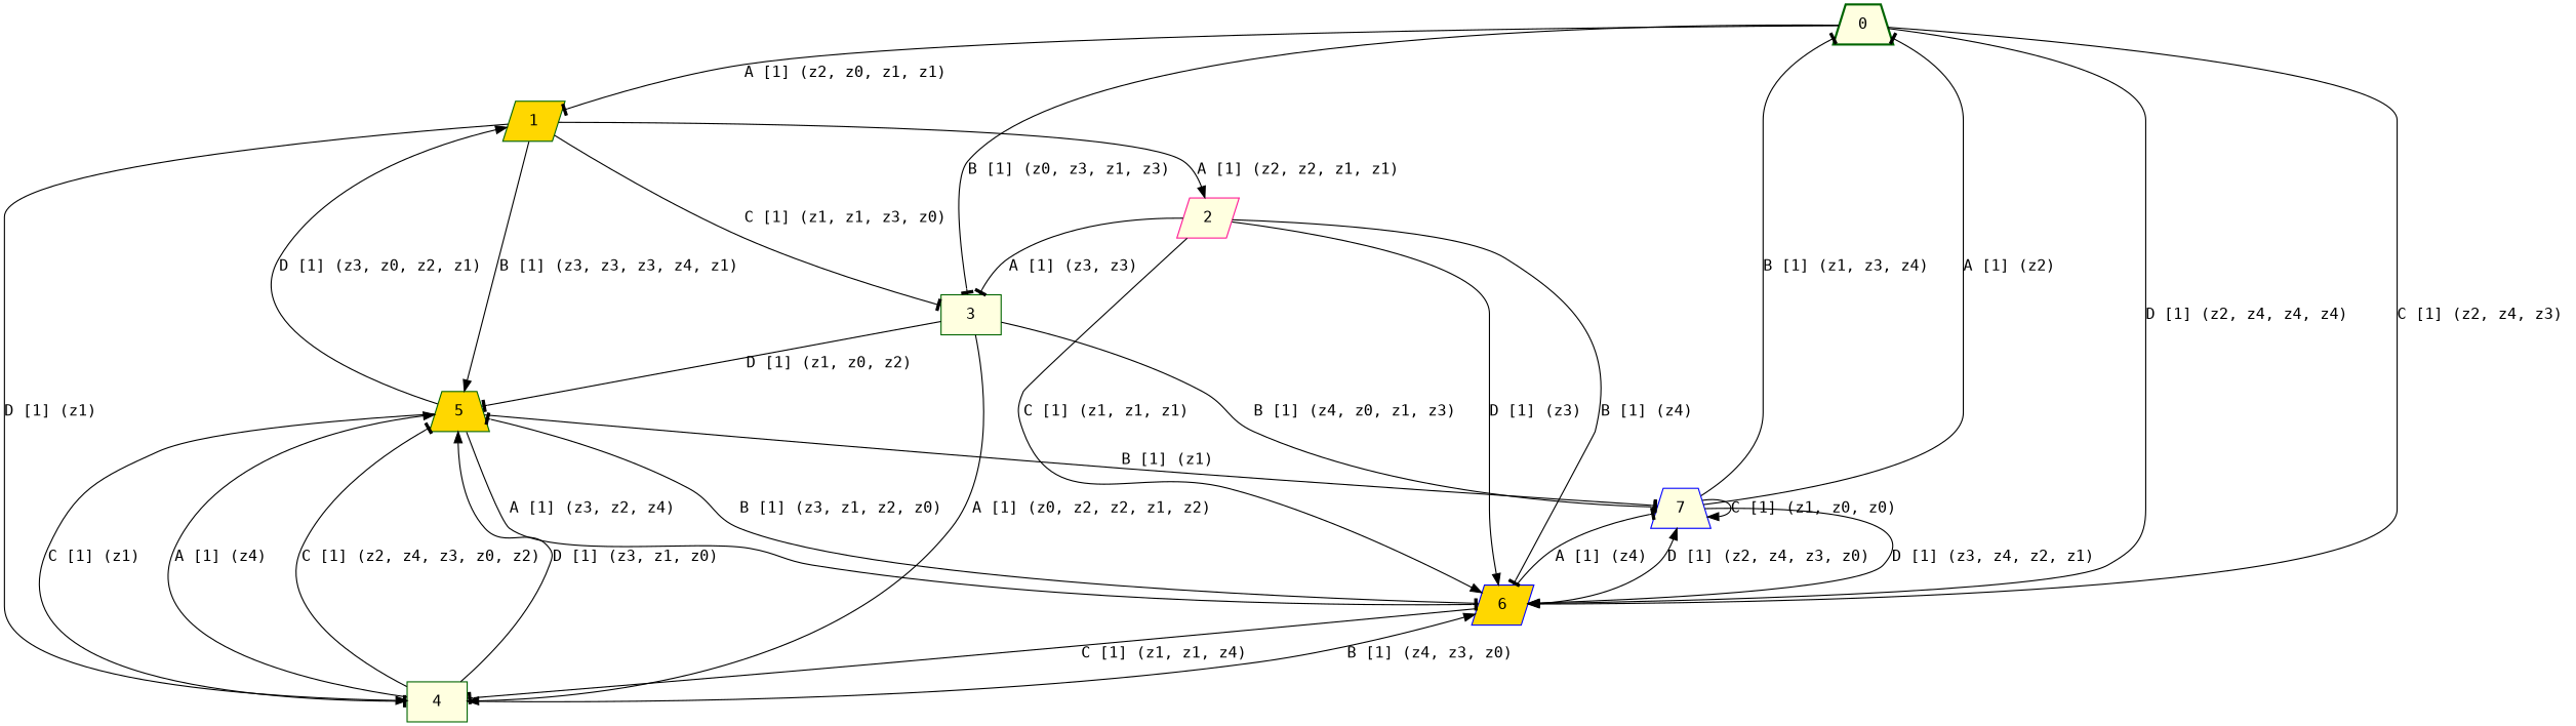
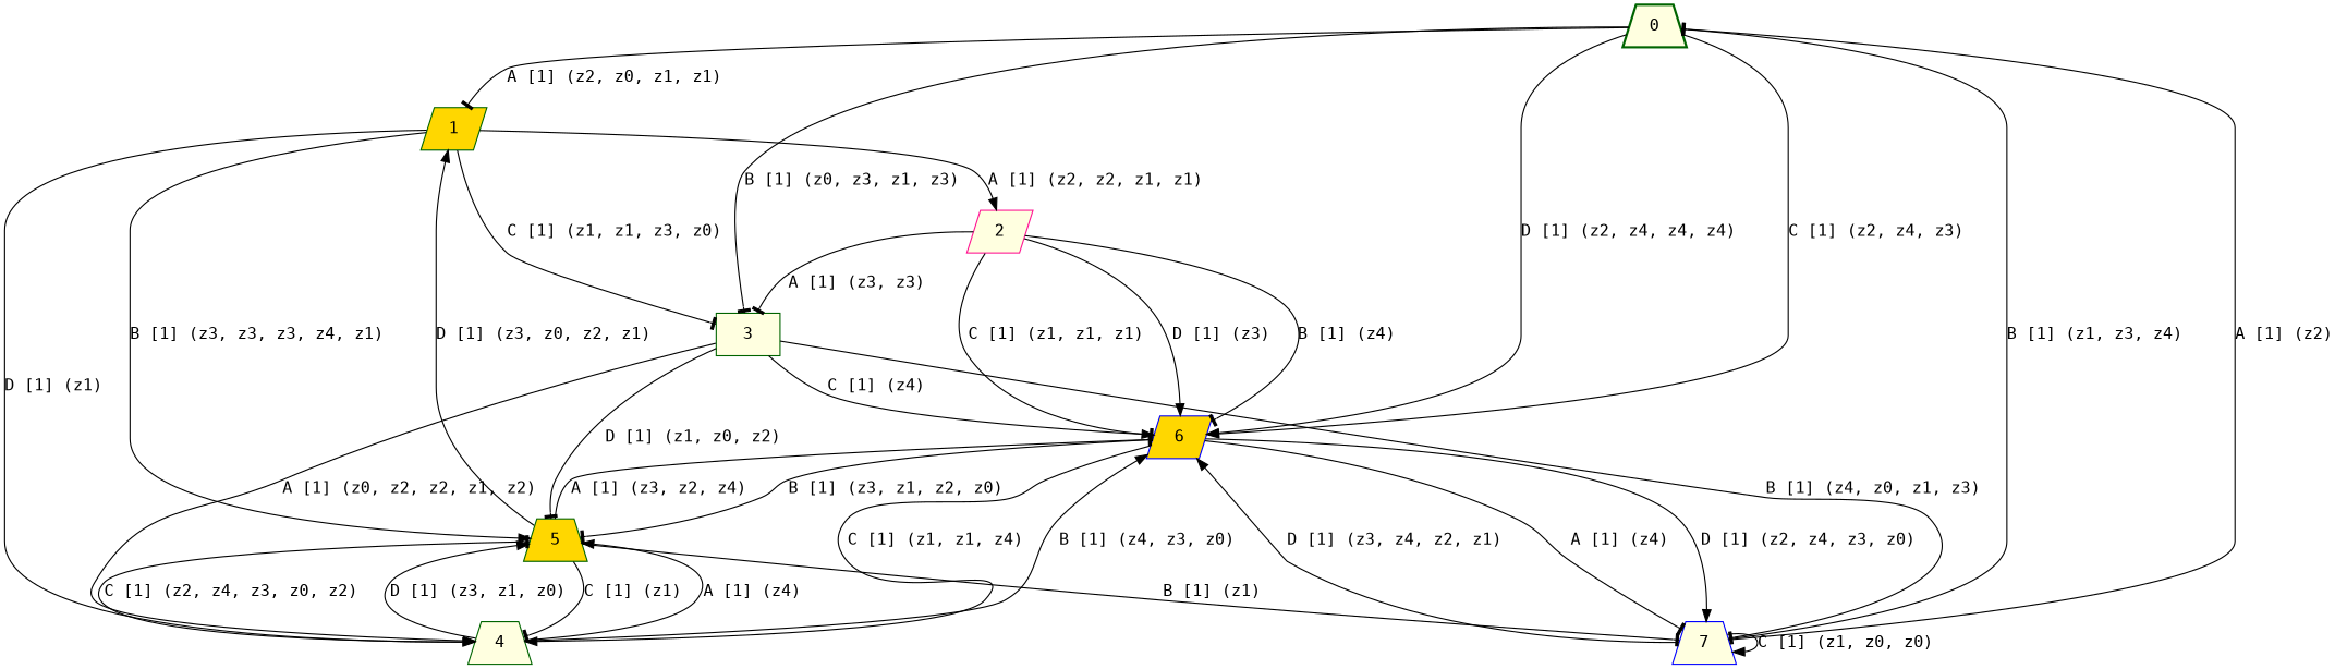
  digraph {
    fontname="DejaVu Sans Mono"
    node [color=darkgreen fillcolor=lightyellow fontname="DejaVu Sans Mono" shape=trapezium style=filled]
    edge [arrowhead=tee fontname="DejaVu Sans Mono"]
    0 [style="bold,filled"]
    1 [fillcolor=gold shape=parallelogram]
    3 [shape=box]
    6 [color=blue fillcolor=gold shape=parallelogram]
    2 [color=deeppink shape=parallelogram]
    5 [fillcolor=gold]
-   4 [shape=box]
+   4
    7 [color=blue]
    0 -> 1 [label="A [1] (z2, z0, z1, z1) "]
    0 -> 3 [label="B [1] (z0, z3, z1, z3) "]
    0 -> 6 [arrowhead=normal label="C [1] (z2, z4, z3) "]
    0 -> 6 [arrowhead=normal label="D [1] (z2, z4, z4, z4) "]
    1 -> 3 [label="C [1] (z1, z1, z3, z0) "]
    1 -> 2 [arrowhead=normal label="A [1] (z2, z2, z1, z1) "]
    1 -> 5 [arrowhead=normal label="B [1] (z3, z3, z3, z4, z1) "]
    1 -> 4 [arrowhead=normal label="D [1] (z1) "]
+   3 -> 6 [label="C [1] (z4) "]
    3 -> 5 [label="D [1] (z1, z0, z2) "]
    3 -> 4 [arrowhead=normal label="A [1] (z0, z2, z2, z1, z2) "]
    3 -> 7 [label="B [1] (z4, z0, z1, z3) "]
    6 -> 5 [label="B [1] (z3, z1, z2, z0) "]
-   6 -> 4 [label="C [1] (z1, z1, z4) "]
+   6 -> 4 [arrowhead=normal label="C [1] (z1, z1, z4) "]
    6 -> 7 [label="A [1] (z4) "]
    6 -> 7 [arrowhead=normal label="D [1] (z2, z4, z3, z0) "]
    2 -> 3 [label="A [1] (z3, z3) "]
    2 -> 6 [label="B [1] (z4) "]
    2 -> 6 [arrowhead=normal label="C [1] (z1, z1, z1) "]
    2 -> 6 [arrowhead=normal label="D [1] (z3) "]
    5 -> 1 [arrowhead=normal label="D [1] (z3, z0, z2, z1) "]
    5 -> 6 [label="A [1] (z3, z2, z4) "]
    5 -> 4 [label="C [1] (z1) "]
    5 -> 7 [label="B [1] (z1) "]
    4 -> 6 [arrowhead=normal label="B [1] (z4, z3, z0) "]
    4 -> 5 [arrowhead=normal label="A [1] (z4) "]
    4 -> 5 [label="C [1] (z2, z4, z3, z0, z2) "]
    4 -> 5 [arrowhead=normal label="D [1] (z3, z1, z0) "]
    7 -> 0 [label="A [1] (z2) "]
    7 -> 0 [label="B [1] (z1, z3, z4) "]
    7 -> 6 [arrowhead=normal label="D [1] (z3, z4, z2, z1) "]
    7 -> 7 [arrowhead=normal label="C [1] (z1, z0, z0) "]
  }
